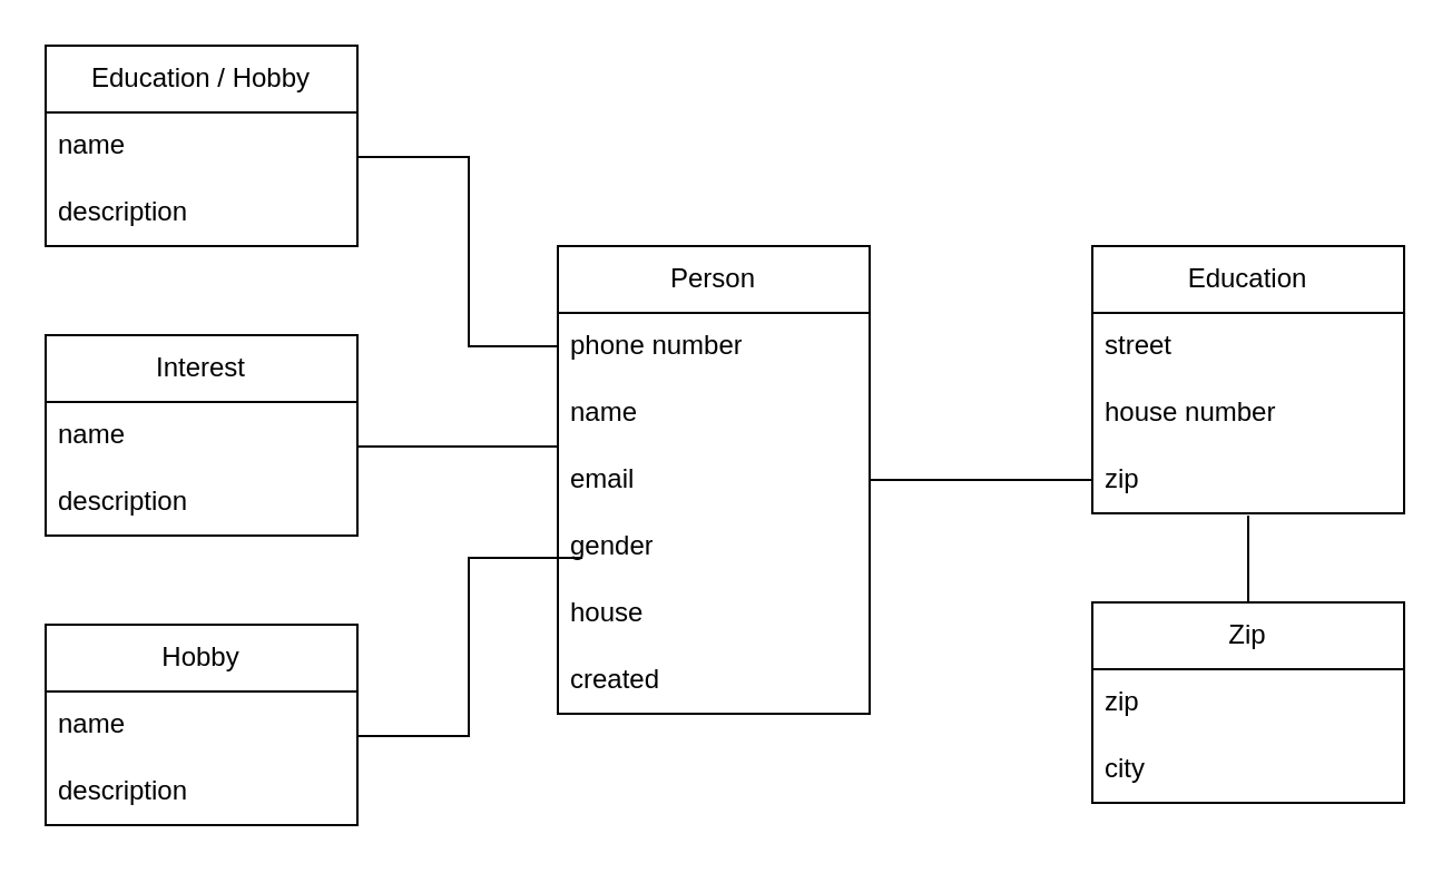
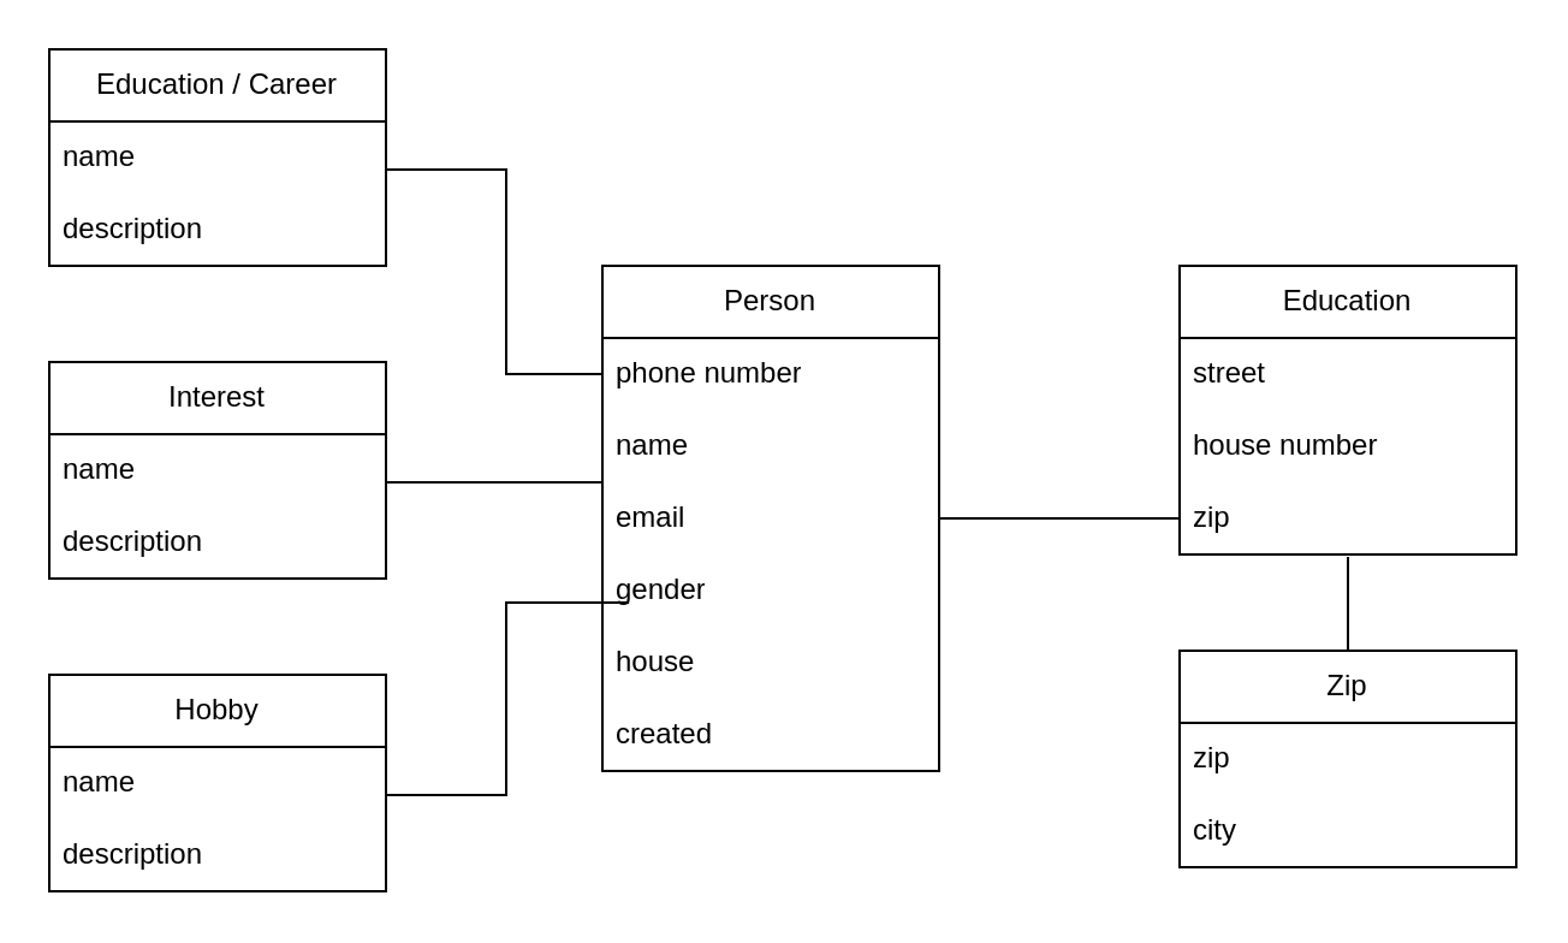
  <mxCell id="0" />
  <mxCell id="1" parent="0" />
  <mxCell id="2" value="Person" style="swimlane;fontStyle=0;childLayout=stackLayout;horizontal=1;startSize=30;horizontalStack=0;resizeParent=1;resizeParentMax=0;resizeLast=0;collapsible=1;marginBottom=0;whiteSpace=wrap;html=1;" parent="1" vertex="1"><mxGeometry x="250" y="110" width="140" height="210" as="geometry" /></mxCell>
  <mxCell id="3" value="phone number" style="text;strokeColor=none;fillColor=none;align=left;verticalAlign=middle;spacingLeft=4;spacingRight=4;overflow=hidden;points=[[0,0.5],[1,0.5]];portConstraint=eastwest;rotatable=0;whiteSpace=wrap;html=1;" parent="2" vertex="1"><mxGeometry y="30" width="140" height="30" as="geometry" /></mxCell>
  <mxCell id="4" value="name" style="text;strokeColor=none;fillColor=none;align=left;verticalAlign=middle;spacingLeft=4;spacingRight=4;overflow=hidden;points=[[0,0.5],[1,0.5]];portConstraint=eastwest;rotatable=0;whiteSpace=wrap;html=1;" parent="2" vertex="1"><mxGeometry y="60" width="140" height="30" as="geometry" /></mxCell>
  <mxCell id="5" value="email" style="text;strokeColor=none;fillColor=none;align=left;verticalAlign=middle;spacingLeft=4;spacingRight=4;overflow=hidden;points=[[0,0.5],[1,0.5]];portConstraint=eastwest;rotatable=0;whiteSpace=wrap;html=1;" parent="2" vertex="1"><mxGeometry y="90" width="140" height="30" as="geometry" /></mxCell>
  <mxCell id="6" value="gender" style="text;strokeColor=none;fillColor=none;align=left;verticalAlign=middle;spacingLeft=4;spacingRight=4;overflow=hidden;points=[[0,0.5],[1,0.5]];portConstraint=eastwest;rotatable=0;whiteSpace=wrap;html=1;" parent="2" vertex="1"><mxGeometry y="120" width="140" height="30" as="geometry" /></mxCell>
  <mxCell id="7" value="house" style="text;strokeColor=none;fillColor=none;align=left;verticalAlign=middle;spacingLeft=4;spacingRight=4;overflow=hidden;points=[[0,0.5],[1,0.5]];portConstraint=eastwest;rotatable=0;whiteSpace=wrap;html=1;" parent="2" vertex="1"><mxGeometry y="150" width="140" height="30" as="geometry" /></mxCell>
  <mxCell id="8" value="created" style="text;strokeColor=none;fillColor=none;align=left;verticalAlign=middle;spacingLeft=4;spacingRight=4;overflow=hidden;points=[[0,0.5],[1,0.5]];portConstraint=eastwest;rotatable=0;whiteSpace=wrap;html=1;" parent="2" vertex="1"><mxGeometry y="180" width="140" height="30" as="geometry" /></mxCell>
  <mxCell id="9" value="Hobby" style="swimlane;fontStyle=0;childLayout=stackLayout;horizontal=1;startSize=30;horizontalStack=0;resizeParent=1;resizeParentMax=0;resizeLast=0;collapsible=1;marginBottom=0;whiteSpace=wrap;html=1;" parent="1" vertex="1"><mxGeometry x="20" y="280" width="140" height="90" as="geometry" /></mxCell>
  <mxCell id="10" value="name" style="text;strokeColor=none;fillColor=none;align=left;verticalAlign=middle;spacingLeft=4;spacingRight=4;overflow=hidden;points=[[0,0.5],[1,0.5]];portConstraint=eastwest;rotatable=0;whiteSpace=wrap;html=1;" parent="9" vertex="1"><mxGeometry y="30" width="140" height="30" as="geometry" /></mxCell>
  <mxCell id="11" value="description" style="text;strokeColor=none;fillColor=none;align=left;verticalAlign=middle;spacingLeft=4;spacingRight=4;overflow=hidden;points=[[0,0.5],[1,0.5]];portConstraint=eastwest;rotatable=0;whiteSpace=wrap;html=1;" parent="9" vertex="1"><mxGeometry y="60" width="140" height="30" as="geometry" /></mxCell>
- <mxCell id="12" value="Education / Hobby" style="swimlane;fontStyle=0;childLayout=stackLayout;horizontal=1;startSize=30;horizontalStack=0;resizeParent=1;resizeParentMax=0;resizeLast=0;collapsible=1;marginBottom=0;whiteSpace=wrap;html=1;" parent="1" vertex="1"><mxGeometry x="20" y="20" width="140" height="90" as="geometry" /></mxCell>
+ <mxCell id="12" value="Education / Career" style="swimlane;fontStyle=0;childLayout=stackLayout;horizontal=1;startSize=30;horizontalStack=0;resizeParent=1;resizeParentMax=0;resizeLast=0;collapsible=1;marginBottom=0;whiteSpace=wrap;html=1;" parent="1" vertex="1"><mxGeometry x="20" y="20" width="140" height="90" as="geometry" /></mxCell>
  <mxCell id="13" value="name" style="text;strokeColor=none;fillColor=none;align=left;verticalAlign=middle;spacingLeft=4;spacingRight=4;overflow=hidden;points=[[0,0.5],[1,0.5]];portConstraint=eastwest;rotatable=0;whiteSpace=wrap;html=1;" parent="12" vertex="1"><mxGeometry y="30" width="140" height="30" as="geometry" /></mxCell>
  <mxCell id="14" value="description" style="text;strokeColor=none;fillColor=none;align=left;verticalAlign=middle;spacingLeft=4;spacingRight=4;overflow=hidden;points=[[0,0.5],[1,0.5]];portConstraint=eastwest;rotatable=0;whiteSpace=wrap;html=1;" parent="12" vertex="1"><mxGeometry y="60" width="140" height="30" as="geometry" /></mxCell>
  <mxCell id="15" value="Interest" style="swimlane;fontStyle=0;childLayout=stackLayout;horizontal=1;startSize=30;horizontalStack=0;resizeParent=1;resizeParentMax=0;resizeLast=0;collapsible=1;marginBottom=0;whiteSpace=wrap;html=1;" parent="1" vertex="1"><mxGeometry x="20" y="150" width="140" height="90" as="geometry" /></mxCell>
  <mxCell id="16" value="name" style="text;strokeColor=none;fillColor=none;align=left;verticalAlign=middle;spacingLeft=4;spacingRight=4;overflow=hidden;points=[[0,0.5],[1,0.5]];portConstraint=eastwest;rotatable=0;whiteSpace=wrap;html=1;" parent="15" vertex="1"><mxGeometry y="30" width="140" height="30" as="geometry" /></mxCell>
  <mxCell id="17" value="description" style="text;strokeColor=none;fillColor=none;align=left;verticalAlign=middle;spacingLeft=4;spacingRight=4;overflow=hidden;points=[[0,0.5],[1,0.5]];portConstraint=eastwest;rotatable=0;whiteSpace=wrap;html=1;" parent="15" vertex="1"><mxGeometry y="60" width="140" height="30" as="geometry" /></mxCell>
  <mxCell id="18" value="" style="endArrow=none;html=1;rounded=0;entryX=0.079;entryY=0.667;entryDx=0;entryDy=0;entryPerimeter=0;" parent="1" target="6" edge="1"><mxGeometry width="50" height="50" relative="1" as="geometry"><mxPoint x="160" y="330" as="sourcePoint" /><mxPoint x="249.02" y="227" as="targetPoint" /><Array as="points"><mxPoint x="210" y="330" /><mxPoint x="210" y="250" /></Array></mxGeometry></mxCell>
  <mxCell id="19" value="" style="endArrow=none;html=1;rounded=0;entryX=0;entryY=0;entryDx=0;entryDy=0;entryPerimeter=0;" parent="1" edge="1"><mxGeometry width="50" height="50" relative="1" as="geometry"><mxPoint x="160" y="200" as="sourcePoint" /><mxPoint x="250" y="200" as="targetPoint" /></mxGeometry></mxCell>
  <mxCell id="20" value="" style="endArrow=none;html=1;rounded=0;entryX=0;entryY=0.5;entryDx=0;entryDy=0;" parent="1" target="3" edge="1"><mxGeometry width="50" height="50" relative="1" as="geometry"><mxPoint x="160" y="70" as="sourcePoint" /><mxPoint x="210" y="20" as="targetPoint" /><Array as="points"><mxPoint x="210" y="70" /><mxPoint x="210" y="155" /></Array></mxGeometry></mxCell>
  <mxCell id="21" value="Education" style="swimlane;fontStyle=0;childLayout=stackLayout;horizontal=1;startSize=30;horizontalStack=0;resizeParent=1;resizeParentMax=0;resizeLast=0;collapsible=1;marginBottom=0;whiteSpace=wrap;html=1;" parent="1" vertex="1"><mxGeometry x="490" y="110" width="140" height="120" as="geometry" /></mxCell>
  <mxCell id="22" value="street" style="text;strokeColor=none;fillColor=none;align=left;verticalAlign=middle;spacingLeft=4;spacingRight=4;overflow=hidden;points=[[0,0.5],[1,0.5]];portConstraint=eastwest;rotatable=0;whiteSpace=wrap;html=1;" parent="21" vertex="1"><mxGeometry y="30" width="140" height="30" as="geometry" /></mxCell>
  <mxCell id="23" value="house number" style="text;strokeColor=none;fillColor=none;align=left;verticalAlign=middle;spacingLeft=4;spacingRight=4;overflow=hidden;points=[[0,0.5],[1,0.5]];portConstraint=eastwest;rotatable=0;whiteSpace=wrap;html=1;" parent="21" vertex="1"><mxGeometry y="60" width="140" height="30" as="geometry" /></mxCell>
  <mxCell id="24" value="zip" style="text;strokeColor=none;fillColor=none;align=left;verticalAlign=middle;spacingLeft=4;spacingRight=4;overflow=hidden;points=[[0,0.5],[1,0.5]];portConstraint=eastwest;rotatable=0;whiteSpace=wrap;html=1;" parent="21" vertex="1"><mxGeometry y="90" width="140" height="30" as="geometry" /></mxCell>
  <mxCell id="25" style="edgeStyle=orthogonalEdgeStyle;rounded=0;orthogonalLoop=1;jettySize=auto;html=1;endArrow=none;endFill=0;" edge="1" parent="1" source="5" target="24"><mxGeometry relative="1" as="geometry" /></mxCell>
  <mxCell id="26" style="edgeStyle=orthogonalEdgeStyle;rounded=0;orthogonalLoop=1;jettySize=auto;html=1;entryX=0.5;entryY=1.033;entryDx=0;entryDy=0;entryPerimeter=0;endArrow=none;endFill=0;" edge="1" parent="1" source="27" target="24"><mxGeometry relative="1" as="geometry" /></mxCell>
  <mxCell id="27" value="Zip" style="swimlane;fontStyle=0;childLayout=stackLayout;horizontal=1;startSize=30;horizontalStack=0;resizeParent=1;resizeParentMax=0;resizeLast=0;collapsible=1;marginBottom=0;whiteSpace=wrap;html=1;" vertex="1" parent="1"><mxGeometry x="490" y="270" width="140" height="90" as="geometry" /></mxCell>
  <mxCell id="28" value="zip" style="text;strokeColor=none;fillColor=none;align=left;verticalAlign=middle;spacingLeft=4;spacingRight=4;overflow=hidden;points=[[0,0.5],[1,0.5]];portConstraint=eastwest;rotatable=0;whiteSpace=wrap;html=1;" vertex="1" parent="27"><mxGeometry y="30" width="140" height="30" as="geometry" /></mxCell>
  <mxCell id="29" value="city" style="text;strokeColor=none;fillColor=none;align=left;verticalAlign=middle;spacingLeft=4;spacingRight=4;overflow=hidden;points=[[0,0.5],[1,0.5]];portConstraint=eastwest;rotatable=0;whiteSpace=wrap;html=1;" vertex="1" parent="27"><mxGeometry y="60" width="140" height="30" as="geometry" /></mxCell>
